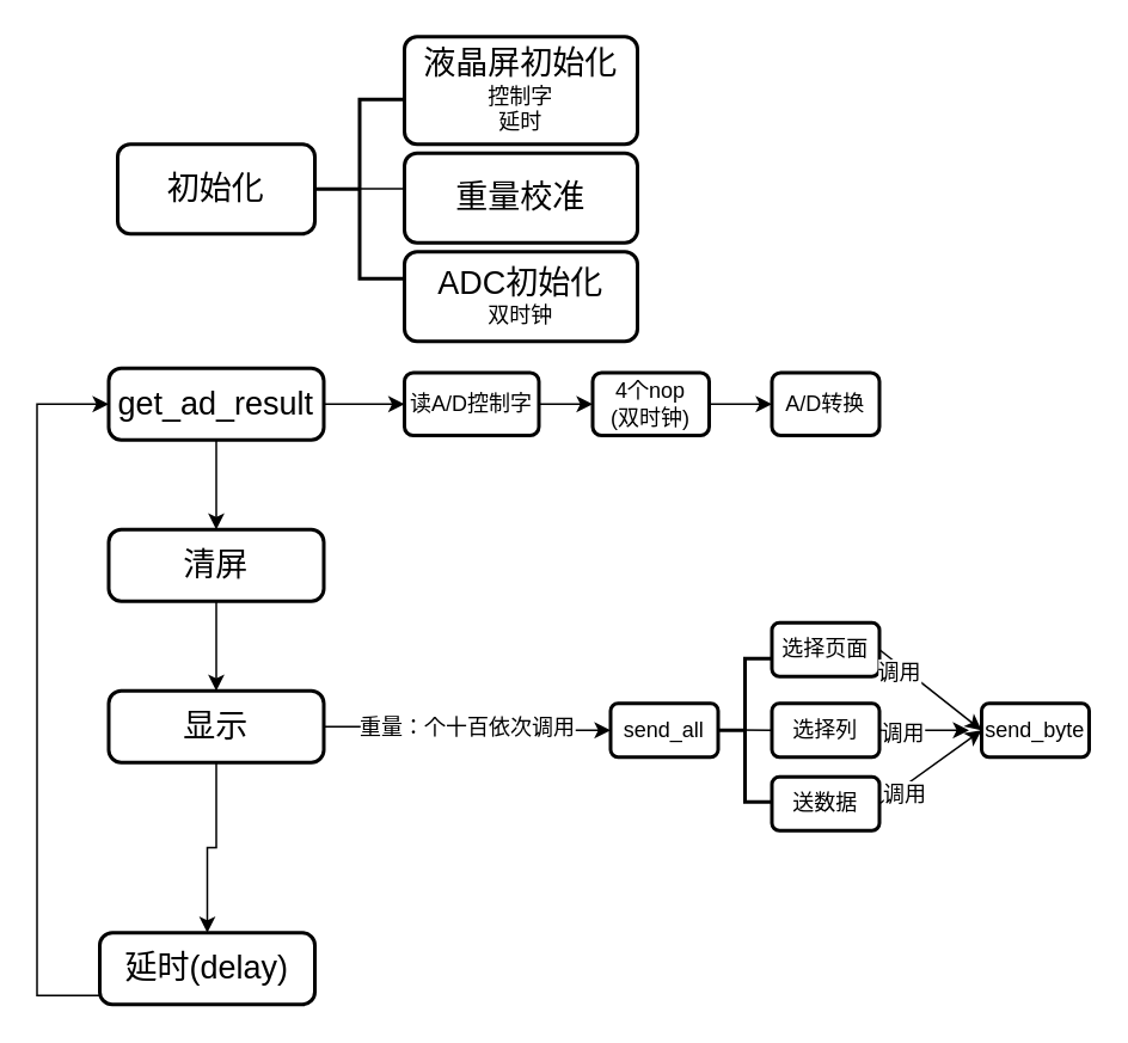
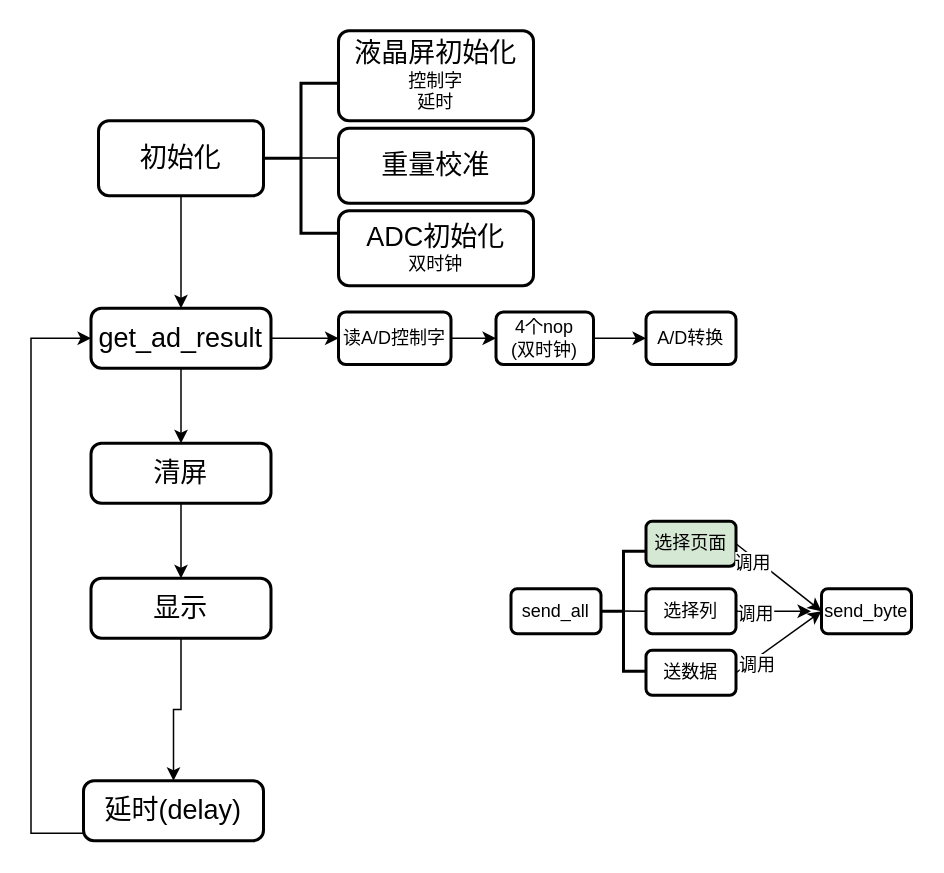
  <mxCell id="0" />
  <mxCell id="1" parent="0" />
+ <mxCell id="2" value="" style="edgeStyle=orthogonalEdgeStyle;rounded=0;orthogonalLoop=1;jettySize=auto;html=1;fontSize=18;" edge="1" parent="1" source="3" target="6"><mxGeometry relative="1" as="geometry" /></mxCell>
  <mxCell id="3" value="&lt;font style=&quot;font-size: 18px&quot;&gt;初始化&lt;/font&gt;" style="rounded=1;whiteSpace=wrap;html=1;absoluteArcSize=1;arcSize=14;strokeWidth=2;" vertex="1" parent="1"><mxGeometry x="65" y="80" width="110" height="50" as="geometry" /></mxCell>
  <mxCell id="4" value="" style="edgeStyle=orthogonalEdgeStyle;rounded=0;orthogonalLoop=1;jettySize=auto;html=1;fontSize=18;" edge="1" parent="1" source="6" target="13"><mxGeometry relative="1" as="geometry" /></mxCell>
  <mxCell id="5" value="" style="edgeStyle=orthogonalEdgeStyle;rounded=0;orthogonalLoop=1;jettySize=auto;html=1;fontSize=12;" edge="1" parent="1" source="6" target="20"><mxGeometry relative="1" as="geometry" /></mxCell>
  <mxCell id="6" value="&lt;span style=&quot;font-size: 18px&quot;&gt;get_ad_result&lt;/span&gt;" style="rounded=1;whiteSpace=wrap;html=1;absoluteArcSize=1;arcSize=14;strokeWidth=2;" vertex="1" parent="1"><mxGeometry x="60" y="205" width="120" height="40" as="geometry" /></mxCell>
  <mxCell id="7" value="" style="strokeWidth=2;html=1;shape=mxgraph.flowchart.annotation_2;align=left;labelPosition=right;pointerEvents=1;fontSize=18;" vertex="1" parent="1"><mxGeometry x="175" y="55" width="50" height="100" as="geometry" /></mxCell>
  <mxCell id="8" value="&lt;font&gt;&lt;span style=&quot;font-size: 18px&quot;&gt;液晶屏初始化&lt;/span&gt;&lt;br&gt;&lt;font style=&quot;font-size: 12px&quot;&gt;控制字&lt;br&gt;&lt;/font&gt;延时&lt;br&gt;&lt;/font&gt;" style="rounded=1;whiteSpace=wrap;html=1;absoluteArcSize=1;arcSize=14;strokeWidth=2;" vertex="1" parent="1"><mxGeometry x="225" y="20" width="130" height="60" as="geometry" /></mxCell>
  <mxCell id="9" value="&lt;font&gt;&lt;span style=&quot;font-size: 18px&quot;&gt;ADC初始化&lt;/span&gt;&lt;br&gt;&lt;font style=&quot;font-size: 12px&quot;&gt;双时钟&lt;/font&gt;&lt;br&gt;&lt;/font&gt;" style="rounded=1;whiteSpace=wrap;html=1;absoluteArcSize=1;arcSize=14;strokeWidth=2;" vertex="1" parent="1"><mxGeometry x="225" y="140" width="130" height="50" as="geometry" /></mxCell>
  <mxCell id="10" value="" style="endArrow=none;html=1;rounded=0;fontSize=18;entryX=1;entryY=0.5;entryDx=0;entryDy=0;entryPerimeter=0;" edge="1" parent="1"><mxGeometry width="50" height="50" relative="1" as="geometry"><mxPoint x="200" y="104.83" as="sourcePoint" /><mxPoint x="225" y="104.83" as="targetPoint" /></mxGeometry></mxCell>
  <mxCell id="11" value="&lt;span style=&quot;font-size: 18px&quot;&gt;重量校准&lt;br&gt;&lt;/span&gt;" style="rounded=1;whiteSpace=wrap;html=1;absoluteArcSize=1;arcSize=14;strokeWidth=2;" vertex="1" parent="1"><mxGeometry x="225" y="85" width="130" height="50" as="geometry" /></mxCell>
  <mxCell id="12" value="" style="edgeStyle=orthogonalEdgeStyle;rounded=0;orthogonalLoop=1;jettySize=auto;html=1;fontSize=18;" edge="1" parent="1" source="13" target="16"><mxGeometry relative="1" as="geometry" /></mxCell>
  <mxCell id="13" value="&lt;span style=&quot;font-size: 18px&quot;&gt;清屏&lt;/span&gt;&lt;span style=&quot;color: rgba(0 , 0 , 0 , 0) ; font-family: monospace ; font-size: 0px&quot;&gt;%3CmxGraphModel%3E%3Croot%3E%3CmxCell%20id%3D%220%22%2F%3E%3CmxCell%20id%3D%221%22%20parent%3D%220%22%2F%3E%3CmxCell%20id%3D%222%22%20value%3D%22%26lt%3Bspan%20style%3D%26quot%3Bfont-size%3A%2018px%26quot%3B%26gt%3Bget_ad_result%26lt%3B%2Fspan%26gt%3B%22%20style%3D%22rounded%3D1%3BwhiteSpace%3Dwrap%3Bhtml%3D1%3BabsoluteArcSize%3D1%3BarcSize%3D14%3BstrokeWidth%3D2%3B%22%20vertex%3D%221%22%20parent%3D%221%22%3E%3CmxGeometry%20x%3D%22250%22%20y%3D%22220%22%20width%3D%22120%22%20height%3D%2240%22%20as%3D%22geometry%22%2F%3E%3C%2FmxCell%3E%3C%2Froot%3E%3C%2FmxGraphModel%3E&lt;/span&gt;" style="rounded=1;whiteSpace=wrap;html=1;absoluteArcSize=1;arcSize=14;strokeWidth=2;" vertex="1" parent="1"><mxGeometry x="60" y="295" width="120" height="40" as="geometry" /></mxCell>
  <mxCell id="14" value="" style="edgeStyle=orthogonalEdgeStyle;rounded=0;orthogonalLoop=1;jettySize=auto;html=1;fontSize=18;" edge="1" parent="1" source="16" target="18"><mxGeometry relative="1" as="geometry" /></mxCell>
- <mxCell id="15" value="重量：个十百依次调用" style="edgeStyle=orthogonalEdgeStyle;rounded=0;orthogonalLoop=1;jettySize=auto;html=1;fontSize=12;" edge="1" parent="1" source="16" target="24"><mxGeometry relative="1" as="geometry" /></mxCell>
  <mxCell id="16" value="&lt;span style=&quot;font-size: 18px&quot;&gt;显示&lt;/span&gt;" style="rounded=1;whiteSpace=wrap;html=1;absoluteArcSize=1;arcSize=14;strokeWidth=2;" vertex="1" parent="1"><mxGeometry x="60" y="385" width="120" height="40" as="geometry" /></mxCell>
  <mxCell id="17" style="edgeStyle=orthogonalEdgeStyle;rounded=0;orthogonalLoop=1;jettySize=auto;html=1;exitX=0.5;exitY=1;exitDx=0;exitDy=0;entryX=0;entryY=0.5;entryDx=0;entryDy=0;fontSize=18;" edge="1" parent="1" source="18" target="6"><mxGeometry relative="1" as="geometry"><Array as="points"><mxPoint x="120" y="555" /><mxPoint x="20" y="555" /><mxPoint x="20" y="225" /></Array></mxGeometry></mxCell>
  <mxCell id="18" value="&lt;span style=&quot;font-size: 18px&quot;&gt;延时(delay)&lt;/span&gt;" style="rounded=1;whiteSpace=wrap;html=1;absoluteArcSize=1;arcSize=14;strokeWidth=2;" vertex="1" parent="1"><mxGeometry x="55" y="520" width="120" height="40" as="geometry" /></mxCell>
  <mxCell id="19" style="edgeStyle=orthogonalEdgeStyle;rounded=0;orthogonalLoop=1;jettySize=auto;html=1;exitX=1;exitY=0.5;exitDx=0;exitDy=0;entryX=0;entryY=0.5;entryDx=0;entryDy=0;fontSize=12;" edge="1" parent="1" source="20" target="22"><mxGeometry relative="1" as="geometry" /></mxCell>
  <mxCell id="20" value="读A/D控制字" style="whiteSpace=wrap;html=1;rounded=1;strokeWidth=2;arcSize=14;" vertex="1" parent="1"><mxGeometry x="225" y="207.5" width="75" height="35" as="geometry" /></mxCell>
  <mxCell id="21" value="" style="edgeStyle=orthogonalEdgeStyle;rounded=0;orthogonalLoop=1;jettySize=auto;html=1;fontSize=12;" edge="1" parent="1" source="22" target="23"><mxGeometry relative="1" as="geometry" /></mxCell>
  <mxCell id="22" value="4个nop&lt;br&gt;(双时钟)" style="whiteSpace=wrap;html=1;rounded=1;strokeWidth=2;arcSize=14;" vertex="1" parent="1"><mxGeometry x="330" y="207.5" width="65" height="35" as="geometry" /></mxCell>
  <mxCell id="23" value="A/D转换" style="whiteSpace=wrap;html=1;rounded=1;strokeWidth=2;arcSize=14;" vertex="1" parent="1"><mxGeometry x="430" y="207.5" width="60" height="35" as="geometry" /></mxCell>
  <mxCell id="24" value="send_all" style="whiteSpace=wrap;html=1;rounded=1;strokeWidth=2;arcSize=14;" vertex="1" parent="1"><mxGeometry x="340" y="392" width="60" height="30" as="geometry" /></mxCell>
  <mxCell id="25" value="" style="strokeWidth=2;html=1;shape=mxgraph.flowchart.annotation_2;align=left;labelPosition=right;pointerEvents=1;fontSize=18;" vertex="1" parent="1"><mxGeometry x="400" y="367" width="30" height="80" as="geometry" /></mxCell>
- <mxCell id="26" value="选择页面" style="whiteSpace=wrap;html=1;rounded=1;strokeWidth=2;arcSize=14;" vertex="1" parent="1"><mxGeometry x="430" y="347" width="60" height="30" as="geometry" /></mxCell>
+ <mxCell id="26" value="选择页面" style="whiteSpace=wrap;html=1;rounded=1;strokeWidth=2;arcSize=14;fillColor=#d5e8d4;" vertex="1" parent="1"><mxGeometry x="430" y="347" width="60" height="30" as="geometry" /></mxCell>
  <mxCell id="27" value="" style="endArrow=none;html=1;rounded=0;fontSize=18;" edge="1" parent="1"><mxGeometry width="50" height="50" relative="1" as="geometry"><mxPoint x="410" y="406.83" as="sourcePoint" /><mxPoint x="430" y="407" as="targetPoint" /></mxGeometry></mxCell>
  <mxCell id="28" value="选择列" style="whiteSpace=wrap;html=1;rounded=1;strokeWidth=2;arcSize=14;" vertex="1" parent="1"><mxGeometry x="430" y="392" width="60" height="30" as="geometry" /></mxCell>
  <mxCell id="29" value="送数据" style="whiteSpace=wrap;html=1;rounded=1;strokeWidth=2;arcSize=14;" vertex="1" parent="1"><mxGeometry x="430" y="433" width="60" height="30" as="geometry" /></mxCell>
  <mxCell id="30" value="send_byte" style="whiteSpace=wrap;html=1;rounded=1;strokeWidth=2;arcSize=14;" vertex="1" parent="1"><mxGeometry x="547" y="392" width="60" height="30" as="geometry" /></mxCell>
  <mxCell id="31" value="" style="endArrow=classic;html=1;rounded=0;fontSize=12;entryX=0;entryY=0.5;entryDx=0;entryDy=0;exitX=1;exitY=0.5;exitDx=0;exitDy=0;" edge="1" parent="1" source="26" target="30"><mxGeometry width="50" height="50" relative="1" as="geometry"><mxPoint x="450" y="417" as="sourcePoint" /><mxPoint x="500" y="367" as="targetPoint" /></mxGeometry></mxCell>
  <mxCell id="32" value="调用" style="edgeLabel;html=1;align=center;verticalAlign=middle;resizable=0;points=[];fontSize=12;" vertex="1" connectable="0" parent="31"><mxGeometry x="-0.557" y="-3" relative="1" as="geometry"><mxPoint as="offset" /></mxGeometry></mxCell>
  <mxCell id="33" value="" style="endArrow=classic;html=1;rounded=0;fontSize=12;entryX=0;entryY=0.5;entryDx=0;entryDy=0;exitX=1;exitY=0.5;exitDx=0;exitDy=0;" edge="1" parent="1" source="29" target="30"><mxGeometry width="50" height="50" relative="1" as="geometry"><mxPoint x="500" y="372" as="sourcePoint" /><mxPoint x="550" y="417" as="targetPoint" /></mxGeometry></mxCell>
  <mxCell id="34" value="调用" style="edgeLabel;html=1;align=center;verticalAlign=middle;resizable=0;points=[];fontSize=12;" vertex="1" connectable="0" parent="33"><mxGeometry x="-0.6" y="-3" relative="1" as="geometry"><mxPoint as="offset" /></mxGeometry></mxCell>
  <mxCell id="35" value="" style="endArrow=classic;html=1;rounded=0;fontSize=12;exitX=1;exitY=0.5;exitDx=0;exitDy=0;" edge="1" parent="1" source="28"><mxGeometry width="50" height="50" relative="1" as="geometry"><mxPoint x="510" y="382" as="sourcePoint" /><mxPoint x="540" y="407" as="targetPoint" /></mxGeometry></mxCell>
  <mxCell id="36" value="调用" style="edgeLabel;html=1;align=center;verticalAlign=middle;resizable=0;points=[];fontSize=12;" vertex="1" connectable="0" parent="35"><mxGeometry x="-0.52" y="-1" relative="1" as="geometry"><mxPoint as="offset" /></mxGeometry></mxCell>
